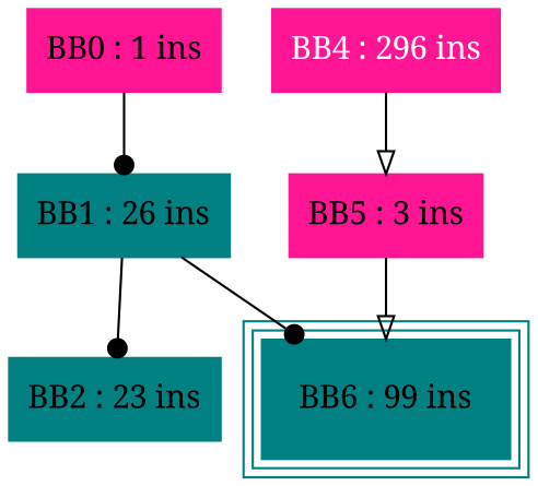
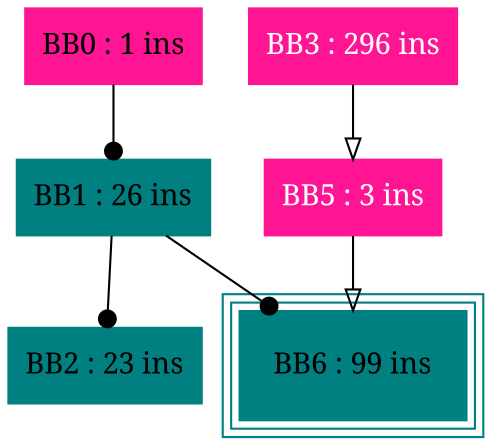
  digraph {
    fontname="Noto Serif"
    node [color=deeppink fontcolor=gray0 fontname="Noto Serif" peripheries=1 shape=box style=filled]
    edge [arrowhead=dot fontname="Noto Serif"]
    n1 [label="BB0 : 1 ins"]
    n2 [color=teal label="BB1 : 26 ins"]
    n3 [color=teal label="BB2 : 23 ins"]
    n4 [color=teal label="BB6 : 99 ins" peripheries=3]
-   n5 [fontcolor=gray100 label="BB4 : 296 ins"]
-   n6 [label="BB5 : 3 ins"]
+   n5 [fontcolor=gray100 label="BB3 : 296 ins"]
+   n6 [fontcolor=gray100 label="BB5 : 3 ins"]
    n1 -> n2
    n2 -> n3
    n2 -> n4
    n5 -> n6 [arrowhead=onormal]
    n6 -> n4 [arrowhead=onormal]
  }
